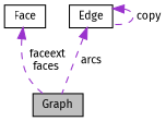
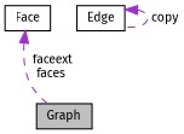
  digraph {
    fontname="Fira Sans"
    node [color=black fillcolor=white fontname="Fira Sans" fontsize=10 shape=record style=filled]
    edge [color=darkorchid3 dir=back fontname="Fira Sans" fontsize=10 labelfontname=Helvetica labelfontsize=10 style=dashed]
    n1 [fillcolor=grey75 fontcolor=black height=0.2 label="Graph" width=0.4]
    n2 [height=0.2 label=Face width=0.4]
    n3 [height=0.2 label="Edge" width=0.4]
    n2 -> n1 [label=" faceext\nfaces"]
-   n3 -> n1 [label=" arcs"]
    n3 -> n3 [label=" copy"]
  }
